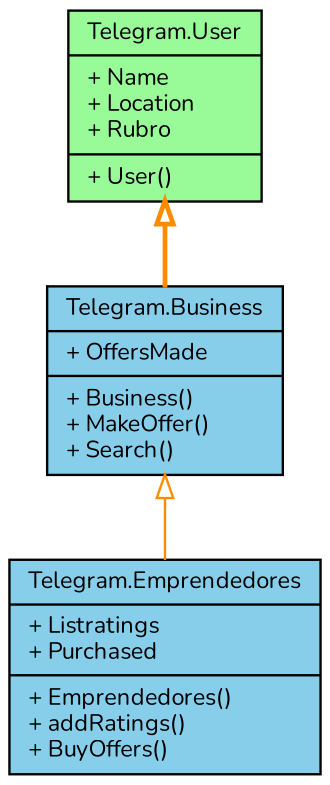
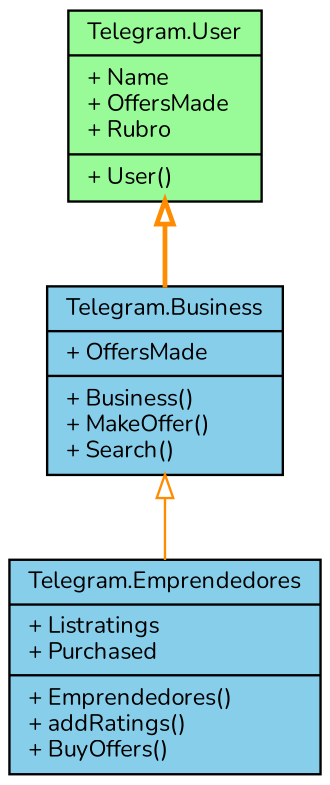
  digraph {
    fontname=Nunito
    node [color=black fillcolor=skyblue fontname=Nunito fontsize=10 shape=record style=filled]
    edge [arrowtail=onormal color=darkorange dir=back fontname=Nunito fontsize=10 labelfontname=Helvetica labelfontsize=10]
-   n1 [fillcolor=palegreen fontcolor=black height=0.2 label="{Telegram.User\n|+ Name\l+ Location\l+ Rubro\l|+ User()\l}" width=0.4]
+   n1 [fillcolor=palegreen fontcolor=black height=0.2 label="{Telegram.User\n|+ Name\l+ OffersMade\l+ Rubro\l|+ User()\l}" width=0.4]
    n2 [height=0.2 label="{Telegram.Business\n|+ OffersMade\l|+ Business()\l+ MakeOffer()\l+ Search()\l}" width=0.4]
    n3 [height=0.2 label="{Telegram.Emprendedores\n|+ Listratings\l+ Purchased\l|+ Emprendedores()\l+ addRatings()\l+ BuyOffers()\l}" width=0.4]
    n1 -> n2 [style=bold]
    n2 -> n3 [style=solid]
  }
